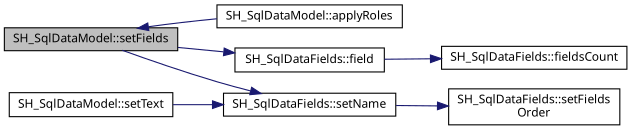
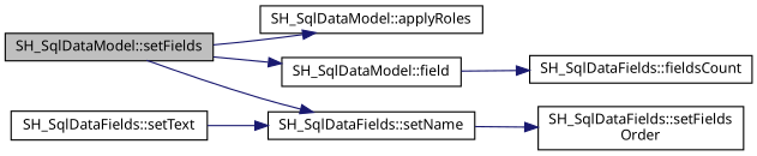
  digraph {
    rankdir=LR
    node [color=black fontname=Verdana fontsize=11 shape=record]
    edge [color=midnightblue fontname=Verdana fontsize=11 labelfontname=Verdana labelfontsize=11 style=solid]
    n1 [fillcolor=grey75 fontcolor=black height=0.2 label="SH_SqlDataModel::setFields" style=filled width=0.4]
    n2 [height=0.2 label="SH_SqlDataModel::applyRoles" width=0.4]
-   n3 [height=0.2 label="SH_SqlDataFields::field" width=0.4]
+   n3 [height=0.2 label="SH_SqlDataModel::field" width=0.4]
    n4 [height=0.2 label="SH_SqlDataFields::setName" width=0.4]
    n5 [height=0.2 label="SH_SqlDataFields::fieldsCount" width=0.4]
    n6 [height=0.2 label="SH_SqlDataFields::setFields\lOrder" width=0.4]
-   n7 [height=0.2 label="SH_SqlDataModel::setText" width=0.4]
-   n2 -> n1
+   n7 [height=0.2 label="SH_SqlDataFields::setText" width=0.4]
+   n1 -> n2
    n1 -> n3
    n1 -> n4
    n3 -> n5
    n4 -> n6
    n7 -> n4
  }
